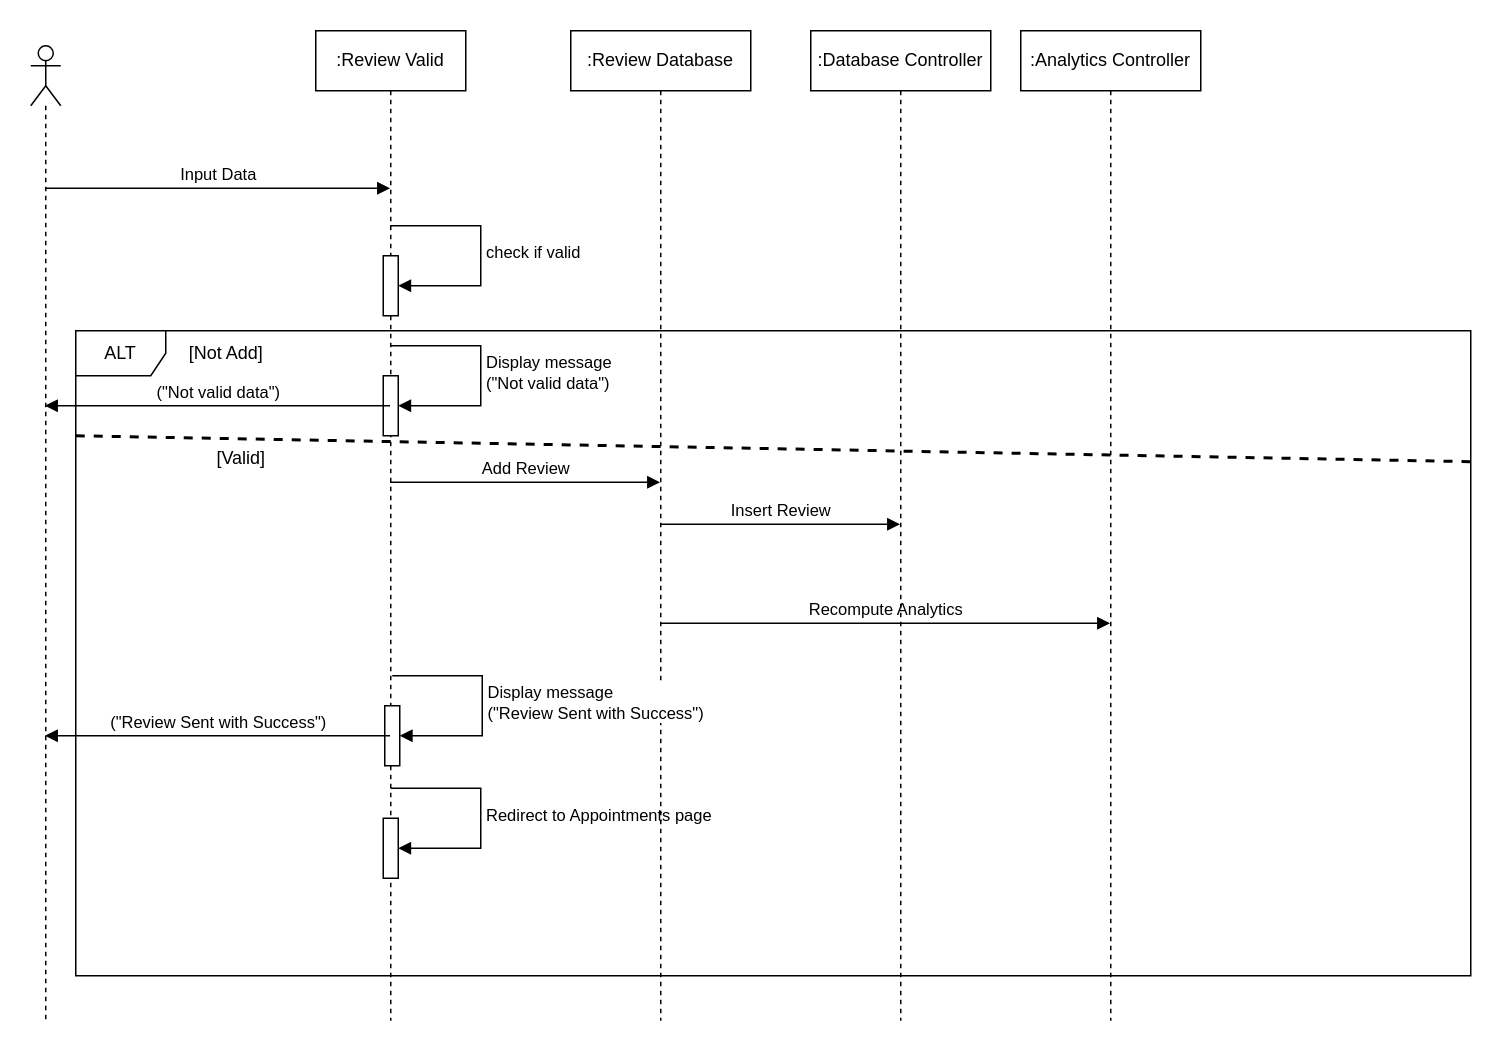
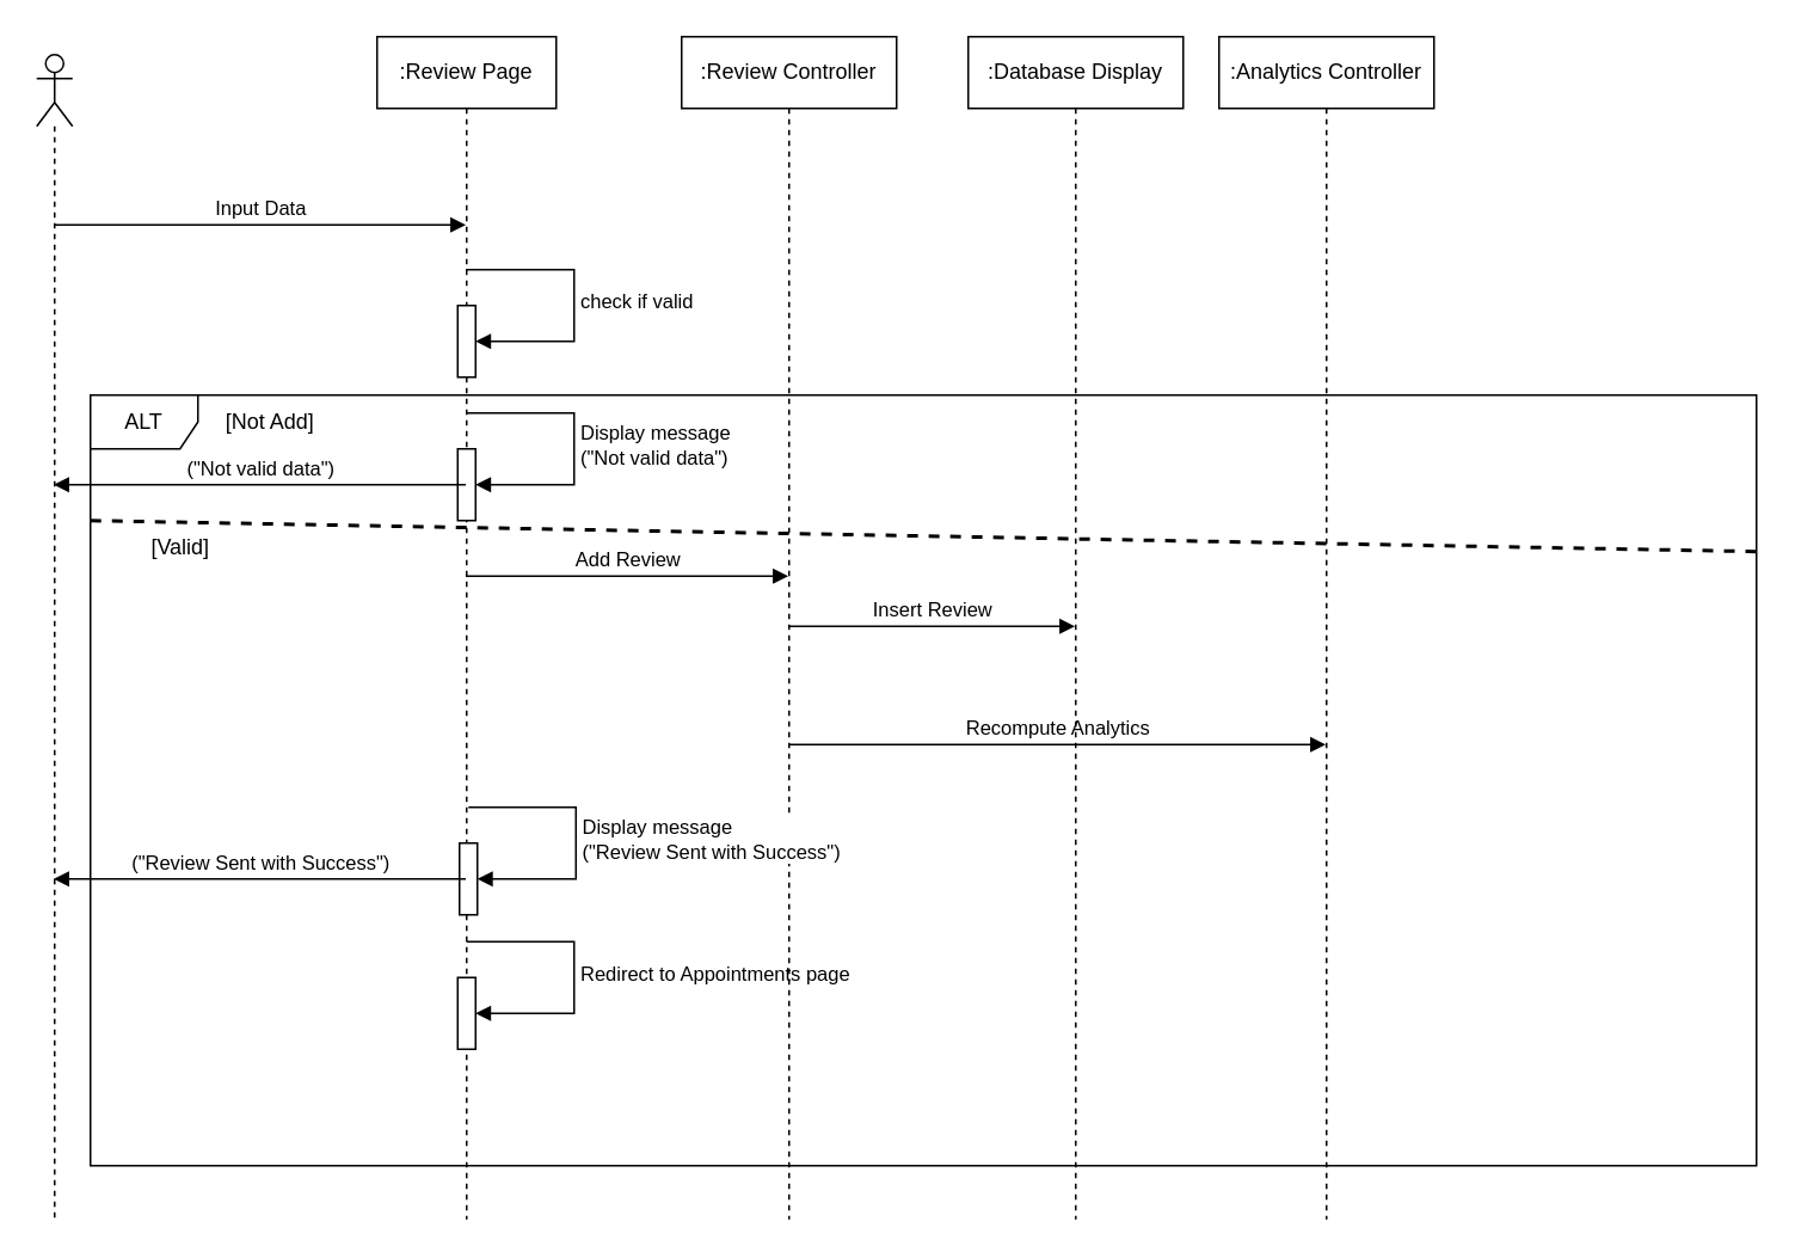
  <mxCell id="0" />
  <mxCell id="1" parent="0" />
  <mxCell id="2" value="ALT" style="shape=umlFrame;whiteSpace=wrap;html=1;pointerEvents=0;" vertex="1" parent="1"><mxGeometry x="50" y="220" width="930" height="430" as="geometry" /></mxCell>
  <mxCell id="3" value="" style="shape=umlLifeline;perimeter=lifelinePerimeter;whiteSpace=wrap;html=1;container=1;dropTarget=0;collapsible=0;recursiveResize=0;outlineConnect=0;portConstraint=eastwest;newEdgeStyle={&quot;curved&quot;:0,&quot;rounded&quot;:0};participant=umlActor;" vertex="1" parent="1"><mxGeometry x="20" y="30" width="20" height="650" as="geometry" /></mxCell>
- <mxCell id="4" value=":Review Valid" style="shape=umlLifeline;perimeter=lifelinePerimeter;whiteSpace=wrap;html=1;container=1;dropTarget=0;collapsible=0;recursiveResize=0;outlineConnect=0;portConstraint=eastwest;newEdgeStyle={&quot;curved&quot;:0,&quot;rounded&quot;:0};" vertex="1" parent="1"><mxGeometry x="210" y="20" width="100" height="660" as="geometry" /></mxCell>
+ <mxCell id="4" value=":Review Page" style="shape=umlLifeline;perimeter=lifelinePerimeter;whiteSpace=wrap;html=1;container=1;dropTarget=0;collapsible=0;recursiveResize=0;outlineConnect=0;portConstraint=eastwest;newEdgeStyle={&quot;curved&quot;:0,&quot;rounded&quot;:0};" vertex="1" parent="1"><mxGeometry x="210" y="20" width="100" height="660" as="geometry" /></mxCell>
  <mxCell id="5" value="" style="html=1;points=[[0,0,0,0,5],[0,1,0,0,-5],[1,0,0,0,5],[1,1,0,0,-5]];perimeter=orthogonalPerimeter;outlineConnect=0;targetShapes=umlLifeline;portConstraint=eastwest;newEdgeStyle={&quot;curved&quot;:0,&quot;rounded&quot;:0};" vertex="1" parent="4"><mxGeometry x="45" y="150" width="10" height="40" as="geometry" /></mxCell>
  <mxCell id="6" value="check if valid" style="html=1;align=left;spacingLeft=2;endArrow=block;rounded=0;edgeStyle=orthogonalEdgeStyle;curved=0;rounded=0;" edge="1" target="5" parent="4" source="4"><mxGeometry relative="1" as="geometry"><mxPoint x="55" y="130" as="sourcePoint" /><Array as="points"><mxPoint x="110" y="130" /><mxPoint x="110" y="170" /></Array></mxGeometry></mxCell>
  <mxCell id="7" value="" style="html=1;points=[[0,0,0,0,5],[0,1,0,0,-5],[1,0,0,0,5],[1,1,0,0,-5]];perimeter=orthogonalPerimeter;outlineConnect=0;targetShapes=umlLifeline;portConstraint=eastwest;newEdgeStyle={&quot;curved&quot;:0,&quot;rounded&quot;:0};" vertex="1" parent="4"><mxGeometry x="45" y="230" width="10" height="40" as="geometry" /></mxCell>
  <mxCell id="8" value="Display message&lt;div&gt;(&quot;Not valid data&quot;)&lt;/div&gt;" style="html=1;align=left;spacingLeft=2;endArrow=block;rounded=0;edgeStyle=orthogonalEdgeStyle;curved=0;rounded=0;" edge="1" parent="4" target="7"><mxGeometry relative="1" as="geometry"><mxPoint x="50" y="210" as="sourcePoint" /><Array as="points"><mxPoint x="110" y="210" /><mxPoint x="110" y="250" /></Array></mxGeometry></mxCell>
  <mxCell id="9" value="" style="html=1;points=[[0,0,0,0,5],[0,1,0,0,-5],[1,0,0,0,5],[1,1,0,0,-5]];perimeter=orthogonalPerimeter;outlineConnect=0;targetShapes=umlLifeline;portConstraint=eastwest;newEdgeStyle={&quot;curved&quot;:0,&quot;rounded&quot;:0};" vertex="1" parent="4"><mxGeometry x="45" y="525" width="10" height="40" as="geometry" /></mxCell>
  <mxCell id="10" value="Redirect to Appointments page" style="html=1;align=left;spacingLeft=2;endArrow=block;rounded=0;edgeStyle=orthogonalEdgeStyle;curved=0;rounded=0;" edge="1" parent="4" target="9"><mxGeometry relative="1" as="geometry"><mxPoint x="50" y="505" as="sourcePoint" /><Array as="points"><mxPoint x="110" y="505" /><mxPoint x="110" y="545" /></Array></mxGeometry></mxCell>
- <mxCell id="11" value=":Review Database" style="shape=umlLifeline;perimeter=lifelinePerimeter;whiteSpace=wrap;html=1;container=1;dropTarget=0;collapsible=0;recursiveResize=0;outlineConnect=0;portConstraint=eastwest;newEdgeStyle={&quot;curved&quot;:0,&quot;rounded&quot;:0};" vertex="1" parent="1"><mxGeometry x="380" y="20" width="120" height="660" as="geometry" /></mxCell>
+ <mxCell id="11" value=":Review Controller" style="shape=umlLifeline;perimeter=lifelinePerimeter;whiteSpace=wrap;html=1;container=1;dropTarget=0;collapsible=0;recursiveResize=0;outlineConnect=0;portConstraint=eastwest;newEdgeStyle={&quot;curved&quot;:0,&quot;rounded&quot;:0};" vertex="1" parent="1"><mxGeometry x="380" y="20" width="120" height="660" as="geometry" /></mxCell>
  <mxCell id="12" value=":Analytics Controller" style="shape=umlLifeline;perimeter=lifelinePerimeter;whiteSpace=wrap;html=1;container=1;dropTarget=0;collapsible=0;recursiveResize=0;outlineConnect=0;portConstraint=eastwest;newEdgeStyle={&quot;curved&quot;:0,&quot;rounded&quot;:0};" vertex="1" parent="1"><mxGeometry x="680" y="20" width="120" height="660" as="geometry" /></mxCell>
  <mxCell id="13" value="Input Data" style="html=1;verticalAlign=bottom;endArrow=block;curved=0;rounded=0;" edge="1" parent="1"><mxGeometry width="80" relative="1" as="geometry"><mxPoint x="29.5" y="125" as="sourcePoint" /><mxPoint x="259.5" y="125" as="targetPoint" /></mxGeometry></mxCell>
  <mxCell id="14" value="" style="endArrow=none;dashed=1;html=1;rounded=0;entryX=1.001;entryY=0.203;entryDx=0;entryDy=0;entryPerimeter=0;strokeWidth=2;" edge="1" parent="1" target="2"><mxGeometry width="50" height="50" relative="1" as="geometry"><mxPoint x="50" y="289.996" as="sourcePoint" /><mxPoint x="970" y="290" as="targetPoint" /></mxGeometry></mxCell>
  <mxCell id="15" value="[Not Add]" style="text;html=1;align=center;verticalAlign=middle;resizable=0;points=[];autosize=1;strokeColor=none;fillColor=none;" vertex="1" parent="1"><mxGeometry x="110" y="220" width="80" height="30" as="geometry" /></mxCell>
- <mxCell id="16" value="[Valid]" style="text;html=1;align=center;verticalAlign=middle;resizable=0;points=[];autosize=1;strokeColor=none;fillColor=none;" vertex="1" parent="1"><mxGeometry x="130" y="290" width="60" height="30" as="geometry" /></mxCell>
+ <mxCell id="16" value="[Valid]" style="text;html=1;align=center;verticalAlign=middle;resizable=0;points=[];autosize=1;strokeColor=none;fillColor=none;" vertex="1" parent="1"><mxGeometry x="70" y="290" width="60" height="30" as="geometry" /></mxCell>
  <mxCell id="17" value="Add Review" style="html=1;verticalAlign=bottom;endArrow=block;curved=0;rounded=0;" edge="1" parent="1"><mxGeometry width="80" relative="1" as="geometry"><mxPoint x="259.5" y="321" as="sourcePoint" /><mxPoint x="439.5" y="321" as="targetPoint" /></mxGeometry></mxCell>
  <mxCell id="18" value="Recompute Analytics" style="html=1;verticalAlign=bottom;endArrow=block;curved=0;rounded=0;" edge="1" parent="1"><mxGeometry width="80" relative="1" as="geometry"><mxPoint x="440" y="415" as="sourcePoint" /><mxPoint x="739.5" y="415" as="targetPoint" /></mxGeometry></mxCell>
- <mxCell id="19" value=":Database Controller" style="shape=umlLifeline;perimeter=lifelinePerimeter;whiteSpace=wrap;html=1;container=1;dropTarget=0;collapsible=0;recursiveResize=0;outlineConnect=0;portConstraint=eastwest;newEdgeStyle={&quot;curved&quot;:0,&quot;rounded&quot;:0};" vertex="1" parent="1"><mxGeometry x="540" y="20" width="120" height="660" as="geometry" /></mxCell>
+ <mxCell id="19" value=":Database Display" style="shape=umlLifeline;perimeter=lifelinePerimeter;whiteSpace=wrap;html=1;container=1;dropTarget=0;collapsible=0;recursiveResize=0;outlineConnect=0;portConstraint=eastwest;newEdgeStyle={&quot;curved&quot;:0,&quot;rounded&quot;:0};" vertex="1" parent="1"><mxGeometry x="540" y="20" width="120" height="660" as="geometry" /></mxCell>
  <mxCell id="20" value="Insert Review" style="html=1;verticalAlign=bottom;endArrow=block;curved=0;rounded=0;" edge="1" parent="1"><mxGeometry width="80" relative="1" as="geometry"><mxPoint x="439.5" y="349" as="sourcePoint" /><mxPoint x="599.5" y="349" as="targetPoint" /></mxGeometry></mxCell>
  <mxCell id="21" value="(&quot;Not valid data&quot;)" style="html=1;verticalAlign=bottom;endArrow=block;curved=0;rounded=0;" edge="1" parent="1"><mxGeometry width="80" relative="1" as="geometry"><mxPoint x="259.5" y="270" as="sourcePoint" /><mxPoint x="29.5" y="270" as="targetPoint" /></mxGeometry></mxCell>
  <mxCell id="22" value="" style="html=1;points=[[0,0,0,0,5],[0,1,0,0,-5],[1,0,0,0,5],[1,1,0,0,-5]];perimeter=orthogonalPerimeter;outlineConnect=0;targetShapes=umlLifeline;portConstraint=eastwest;newEdgeStyle={&quot;curved&quot;:0,&quot;rounded&quot;:0};" vertex="1" parent="1"><mxGeometry x="256" y="470" width="10" height="40" as="geometry" /></mxCell>
  <mxCell id="23" value="Display message&lt;div&gt;(&quot;Review Sent with Success&quot;)&lt;/div&gt;" style="html=1;align=left;spacingLeft=2;endArrow=block;rounded=0;edgeStyle=orthogonalEdgeStyle;curved=0;rounded=0;" edge="1" parent="1" target="22"><mxGeometry relative="1" as="geometry"><mxPoint x="261" y="450" as="sourcePoint" /><Array as="points"><mxPoint x="321" y="450" /><mxPoint x="321" y="490" /></Array></mxGeometry></mxCell>
  <mxCell id="24" value="(&quot;&lt;span style=&quot;text-align: left;&quot;&gt;Review Sent with Success&lt;/span&gt;&quot;)" style="html=1;verticalAlign=bottom;endArrow=block;curved=0;rounded=0;" edge="1" parent="1"><mxGeometry width="80" relative="1" as="geometry"><mxPoint x="259.5" y="490" as="sourcePoint" /><mxPoint x="29.5" y="490" as="targetPoint" /></mxGeometry></mxCell>
